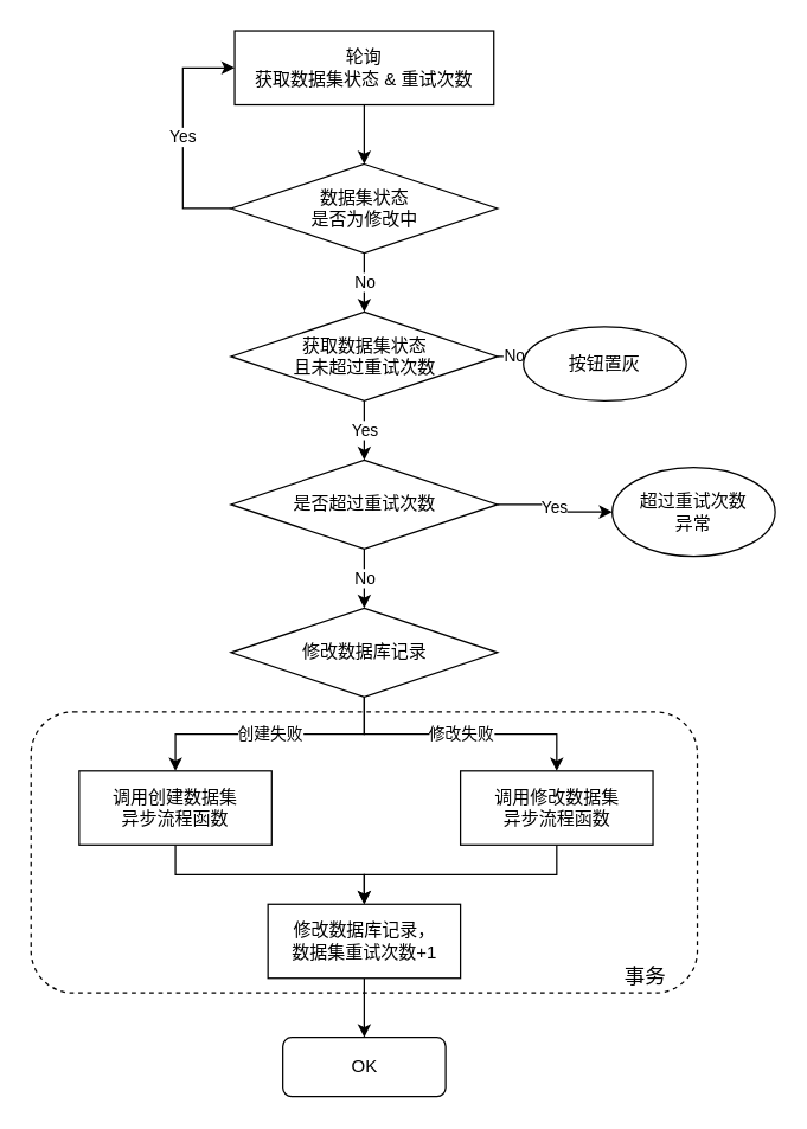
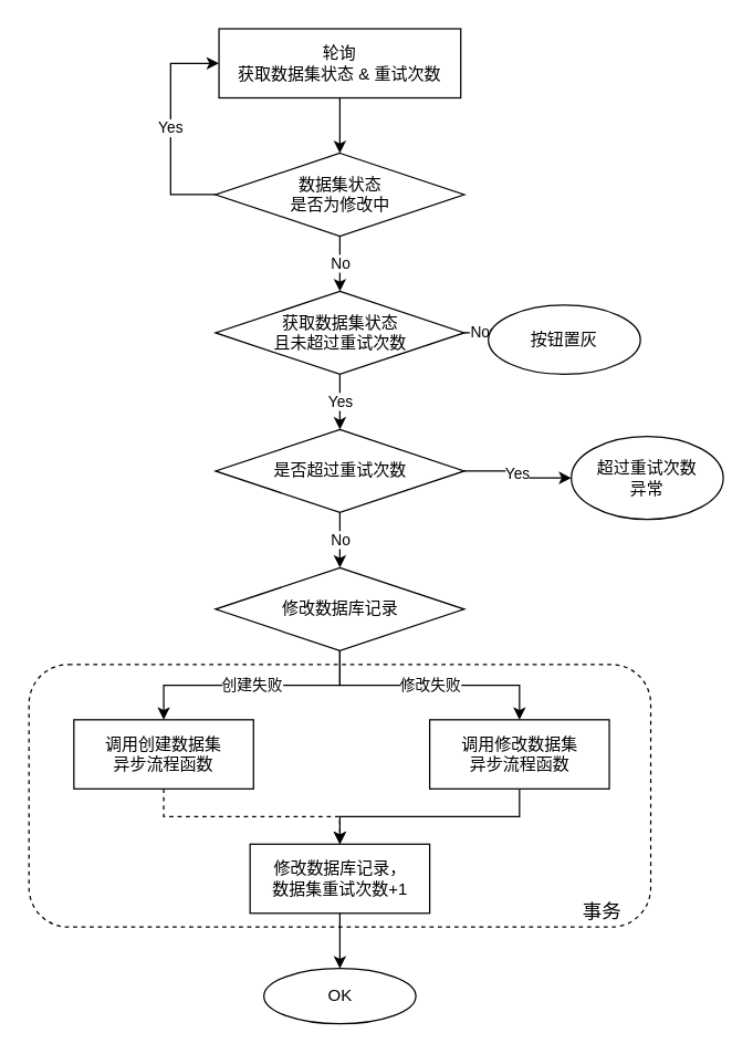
  <mxCell id="0" />
  <mxCell id="1" parent="0" />
  <mxCell id="2" value="&lt;font style=&quot;font-size: 14px&quot;&gt;&amp;nbsp; &amp;nbsp; &amp;nbsp;事务&amp;nbsp; &amp;nbsp; &amp;nbsp;&lt;/font&gt;" style="rounded=1;whiteSpace=wrap;html=1;align=right;labelBackgroundColor=none;fillColor=none;dashed=1;verticalAlign=bottom;" vertex="1" parent="1"><mxGeometry x="20.5" y="480" width="450" height="190" as="geometry" /></mxCell>
  <mxCell id="3" value="Yes" style="edgeStyle=orthogonalEdgeStyle;rounded=0;orthogonalLoop=1;jettySize=auto;html=1;exitX=0.5;exitY=1;exitDx=0;exitDy=0;entryX=0.5;entryY=0;entryDx=0;entryDy=0;" edge="1" parent="1" source="5" target="12"><mxGeometry relative="1" as="geometry" /></mxCell>
  <mxCell id="4" value="No" style="edgeStyle=orthogonalEdgeStyle;rounded=0;orthogonalLoop=1;jettySize=auto;html=1;exitX=1;exitY=0.5;exitDx=0;exitDy=0;entryX=0;entryY=0.5;entryDx=0;entryDy=0;" edge="1" parent="1" source="5" target="21"><mxGeometry relative="1" as="geometry"><mxPoint x="393" y="240" as="targetPoint" /></mxGeometry></mxCell>
  <mxCell id="5" value="获取数据集状态&lt;br&gt;且未超过重试次数" style="rhombus;whiteSpace=wrap;html=1;" vertex="1" parent="1"><mxGeometry x="155.5" y="210" width="180" height="60" as="geometry" /></mxCell>
  <mxCell id="6" style="edgeStyle=orthogonalEdgeStyle;rounded=0;orthogonalLoop=1;jettySize=auto;html=1;exitX=0.5;exitY=1;exitDx=0;exitDy=0;entryX=0.5;entryY=0;entryDx=0;entryDy=0;" edge="1" parent="1" source="7" target="24"><mxGeometry relative="1" as="geometry" /></mxCell>
  <mxCell id="7" value="&lt;div style=&quot;&quot;&gt;&lt;span&gt;轮询&lt;/span&gt;&lt;/div&gt;&lt;div style=&quot;&quot;&gt;&lt;span&gt;获取数据集状态 &amp;amp; 重试次数&lt;/span&gt;&lt;br&gt;&lt;/div&gt;" style="rounded=0;whiteSpace=wrap;html=1;align=center;" vertex="1" parent="1"><mxGeometry x="158" y="20" width="175" height="50" as="geometry" /></mxCell>
- <mxCell id="8" style="edgeStyle=orthogonalEdgeStyle;rounded=0;orthogonalLoop=1;jettySize=auto;html=1;exitX=0.5;exitY=1;exitDx=0;exitDy=0;entryX=0.5;entryY=0;entryDx=0;entryDy=0;" edge="1" parent="1" source="9" target="19"><mxGeometry relative="1" as="geometry"><mxPoint x="253" y="600" as="targetPoint" /></mxGeometry></mxCell>
+ <mxCell id="8" style="edgeStyle=orthogonalEdgeStyle;rounded=0;orthogonalLoop=1;jettySize=auto;html=1;exitX=0.5;exitY=1;exitDx=0;exitDy=0;entryX=0.5;entryY=0;entryDx=0;entryDy=0;dashed=1;" edge="1" parent="1" source="9" target="19"><mxGeometry relative="1" as="geometry"><mxPoint x="253" y="600" as="targetPoint" /></mxGeometry></mxCell>
  <mxCell id="9" value="调用创建数据集&lt;br&gt;异步流程函数" style="rounded=0;whiteSpace=wrap;html=1;" vertex="1" parent="1"><mxGeometry x="53" y="520" width="130" height="50" as="geometry" /></mxCell>
  <mxCell id="10" value="Yes" style="edgeStyle=orthogonalEdgeStyle;rounded=0;orthogonalLoop=1;jettySize=auto;html=1;exitX=1;exitY=0.5;exitDx=0;exitDy=0;entryX=0;entryY=0.5;entryDx=0;entryDy=0;" edge="1" parent="1" source="12" target="20"><mxGeometry relative="1" as="geometry" /></mxCell>
  <mxCell id="11" value="No" style="edgeStyle=orthogonalEdgeStyle;rounded=0;orthogonalLoop=1;jettySize=auto;html=1;exitX=0.5;exitY=1;exitDx=0;exitDy=0;entryX=0.5;entryY=0;entryDx=0;entryDy=0;" edge="1" parent="1" source="12" target="15"><mxGeometry relative="1" as="geometry" /></mxCell>
  <mxCell id="12" value="是否超过重试次数" style="rhombus;whiteSpace=wrap;html=1;" vertex="1" parent="1"><mxGeometry x="155.5" y="310" width="180" height="60" as="geometry" /></mxCell>
  <mxCell id="13" value="创建失败" style="edgeStyle=orthogonalEdgeStyle;rounded=0;orthogonalLoop=1;jettySize=auto;html=1;exitX=0.5;exitY=1;exitDx=0;exitDy=0;entryX=0.5;entryY=0;entryDx=0;entryDy=0;" edge="1" parent="1" source="15" target="9"><mxGeometry relative="1" as="geometry" /></mxCell>
  <mxCell id="14" value="修改失败" style="edgeStyle=orthogonalEdgeStyle;rounded=0;orthogonalLoop=1;jettySize=auto;html=1;entryX=0.5;entryY=0;entryDx=0;entryDy=0;" edge="1" parent="1" source="15" target="17"><mxGeometry relative="1" as="geometry" /></mxCell>
  <mxCell id="15" value="修改数据库记录" style="rhombus;whiteSpace=wrap;html=1;" vertex="1" parent="1"><mxGeometry x="155.5" y="410" width="180" height="60" as="geometry" /></mxCell>
  <mxCell id="16" style="edgeStyle=orthogonalEdgeStyle;rounded=0;orthogonalLoop=1;jettySize=auto;html=1;exitX=0.5;exitY=1;exitDx=0;exitDy=0;entryX=0.5;entryY=0;entryDx=0;entryDy=0;" edge="1" parent="1" source="17" target="19"><mxGeometry relative="1" as="geometry" /></mxCell>
  <mxCell id="17" value="调用修改数据集&lt;br&gt;异步流程函数" style="rounded=0;whiteSpace=wrap;html=1;" vertex="1" parent="1"><mxGeometry x="310.5" y="520" width="130" height="50" as="geometry" /></mxCell>
  <mxCell id="18" style="edgeStyle=orthogonalEdgeStyle;rounded=0;orthogonalLoop=1;jettySize=auto;html=1;exitX=0.5;exitY=1;exitDx=0;exitDy=0;fontColor=#000000;" edge="1" parent="1" source="19" target="25"><mxGeometry relative="1" as="geometry" /></mxCell>
  <mxCell id="19" value="修改数据库记录，&lt;br&gt;数据集重试次数+1" style="rounded=0;whiteSpace=wrap;html=1;" vertex="1" parent="1"><mxGeometry x="180.5" y="610" width="130" height="50" as="geometry" /></mxCell>
  <mxCell id="20" value="超过重试次数&lt;br&gt;异常" style="ellipse;whiteSpace=wrap;html=1;" vertex="1" parent="1"><mxGeometry x="413" y="315" width="110" height="60" as="geometry" /></mxCell>
  <mxCell id="21" value="按钮置灰" style="ellipse;whiteSpace=wrap;html=1;" vertex="1" parent="1"><mxGeometry x="353" y="220" width="110" height="50" as="geometry" /></mxCell>
  <mxCell id="22" value="Yes" style="edgeStyle=orthogonalEdgeStyle;rounded=0;orthogonalLoop=1;jettySize=auto;html=1;exitX=0;exitY=0.5;exitDx=0;exitDy=0;entryX=0;entryY=0.5;entryDx=0;entryDy=0;" edge="1" parent="1" source="24" target="7"><mxGeometry relative="1" as="geometry"><Array as="points"><mxPoint x="123" y="140" /><mxPoint x="123" y="45" /></Array></mxGeometry></mxCell>
  <mxCell id="23" value="No" style="edgeStyle=orthogonalEdgeStyle;rounded=0;orthogonalLoop=1;jettySize=auto;html=1;exitX=0.5;exitY=1;exitDx=0;exitDy=0;entryX=0.5;entryY=0;entryDx=0;entryDy=0;" edge="1" parent="1" source="24" target="5"><mxGeometry relative="1" as="geometry" /></mxCell>
  <mxCell id="24" value="数据集状态&lt;br&gt;是否为修改中" style="rhombus;whiteSpace=wrap;html=1;" vertex="1" parent="1"><mxGeometry x="155.5" y="110" width="180" height="60" as="geometry" /></mxCell>
- <mxCell id="25" value="OK" style="whiteSpace=wrap;html=1;rounded=1;" vertex="1" parent="1"><mxGeometry x="190.5" y="700" width="110" height="40" as="geometry" /></mxCell>
+ <mxCell id="25" value="OK" style="ellipse;whiteSpace=wrap;html=1;" vertex="1" parent="1"><mxGeometry x="190.5" y="700" width="110" height="40" as="geometry" /></mxCell>
